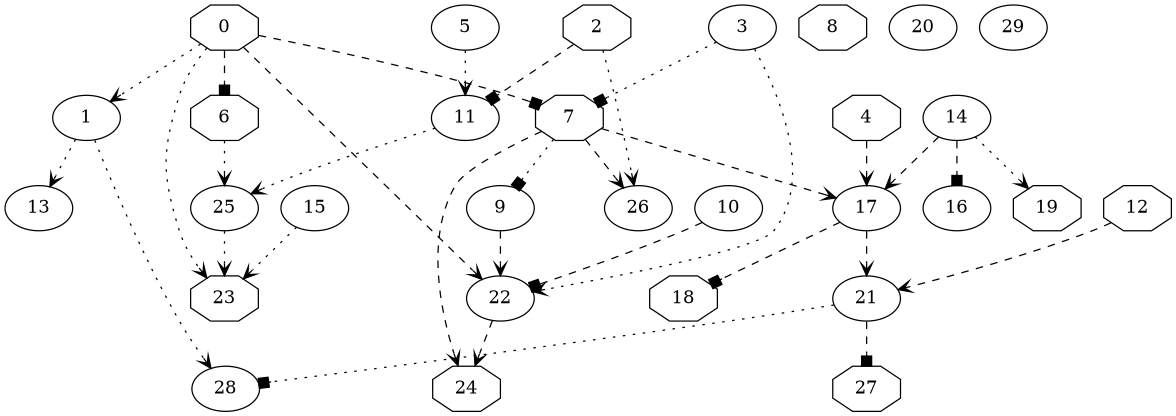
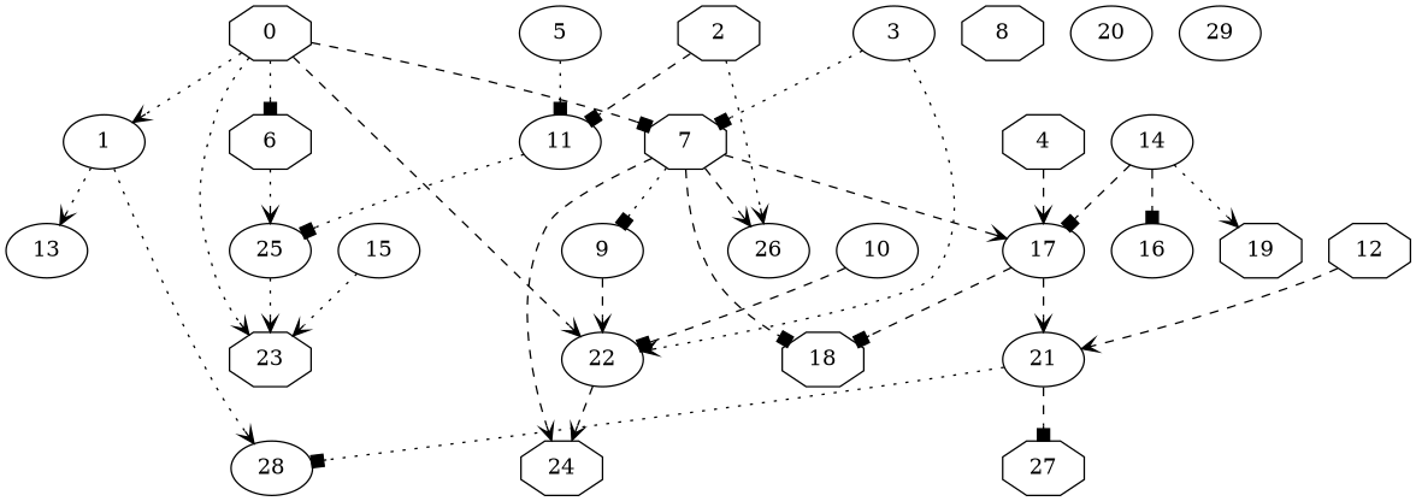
  digraph {
    node [Weight=6 shape=ellipse]
    edge [Weight=68 arrowhead=vee style=dashed]
    0 [Weight=7 shape=octagon]
    1 [Weight=9]
    6 [Weight=3 shape=octagon]
    7 [shape=octagon]
    22 [Weight=10]
    23 [Weight=10 shape=octagon]
    13 [Weight=8]
    28 [Weight=10]
    25 [Weight=2]
    26 [Weight=2]
    17 [Weight=10]
    9 [Weight=5]
    18 [Weight=10 shape=octagon]
    24 [shape=octagon]
    15 [Weight=8]
    21 [Weight=7]
    2 [Weight=4 shape=octagon]
    11 [Weight=8]
    3
    4 [Weight=5 shape=octagon]
    27 [Weight=2 shape=octagon]
    5 [Weight=7]
    8 [Weight=9 shape=octagon]
    10 [Weight=3]
    12 [Weight=4 shape=octagon]
    14 [Weight=4]
    16
    19 [Weight=5 shape=octagon]
    20
    29 [Weight=4]
    0 -> 1 [style=dotted]
-   0 -> 6 [Weight=34 arrowhead=box]
+   0 -> 6 [Weight=34 arrowhead=box style=dotted]
    0 -> 7 [Weight=17 arrowhead=box]
    0 -> 22 [Weight=17]
    0 -> 23 [Weight=59 style=dotted]
    1 -> 13 [style=dotted]
    1 -> 28 [Weight=85 style=dotted]
    6 -> 25 [Weight=34 style=dotted]
    7 -> 26 [Weight=76]
    7 -> 17 [Weight=59]
    7 -> 9 [Weight=59 arrowhead=box style=dotted]
+   7 -> 18 [Weight=42 arrowhead=box]
    7 -> 24
    22 -> 24 [Weight=51]
    25 -> 23 [Weight=76 style=dotted]
    17 -> 18 [Weight=17 arrowhead=box]
    17 -> 21 [Weight=76]
    9 -> 22 [Weight=85]
    15 -> 23 [Weight=42 style=dotted]
    21 -> 28 [Weight=76 arrowhead=box style=dotted]
    21 -> 27 [arrowhead=box]
    2 -> 26 [Weight=76 style=dotted]
    2 -> 11 [Weight=34 arrowhead=box]
-   11 -> 25 [Weight=34 style=dotted]
+   11 -> 25 [Weight=34 arrowhead=box style=dotted]
    3 -> 7 [Weight=85 arrowhead=box style=dotted]
    3 -> 22 [Weight=59 style=dotted]
    4 -> 17 [Weight=59]
-   5 -> 11 [Weight=51 style=dotted]
+   5 -> 11 [Weight=51 arrowhead=box style=dotted]
    10 -> 22 [Weight=17 arrowhead=box]
    12 -> 21
-   14 -> 17 [Weight=25]
+   14 -> 17 [Weight=25 arrowhead=box]
    14 -> 16 [Weight=42 arrowhead=box]
    14 -> 19 [Weight=85 style=dotted]
  }
